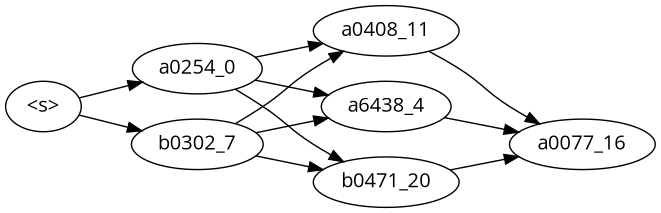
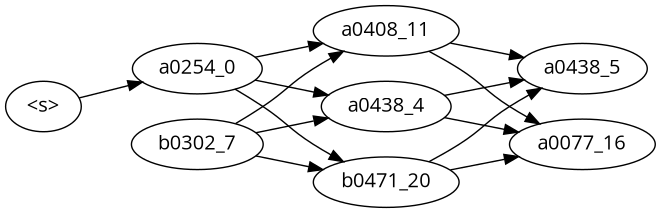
  digraph {
    fontname="Open Sans"
    rankdir=LR
    node [fontname="Open Sans"]
    edge [fontname="Open Sans"]
    n1 [label="<s>"]
    n2 [label=a0254_0]
    n3 [label=b0302_7]
    n4 [label=a0408_11]
-   n5 [label=a6438_4]
+   n5 [label=a0438_4]
    n6 [label=b0471_20]
+   n7 [label=a0438_5]
    n8 [label=a0077_16]
    n1 -> n2
-   n1 -> n3
    n2 -> n4
    n2 -> n5
    n2 -> n6
    n3 -> n4
    n3 -> n5
    n3 -> n6
+   n4 -> n7
    n4 -> n8
+   n5 -> n7
    n5 -> n8
+   n6 -> n7
    n6 -> n8
  }
